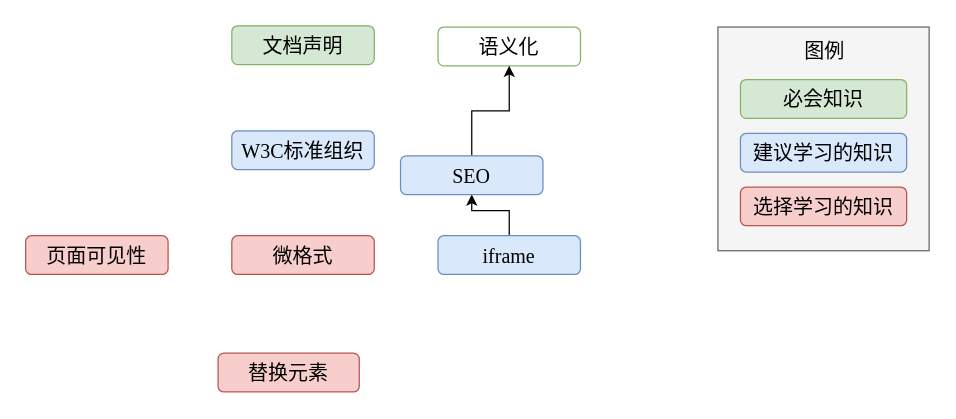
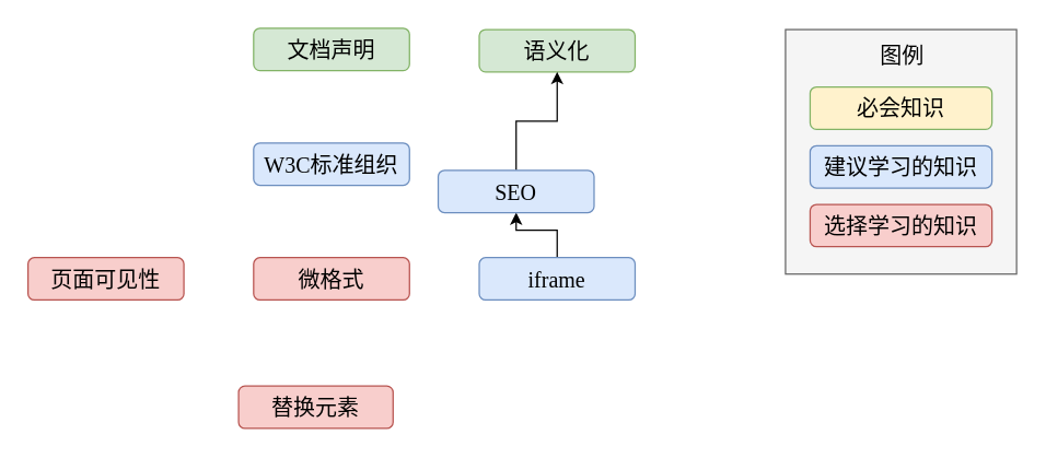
  <mxCell id="0" />
  <mxCell id="1" parent="0" />
  <mxCell id="2" value="文档声明" style="rounded=1;whiteSpace=wrap;html=1;fillColor=#d5e8d4;strokeColor=#82b366;fontSize=16;fontFamily=Roboto Mono;" parent="1" vertex="1"><mxGeometry x="185" y="20" width="114" height="31" as="geometry" /></mxCell>
- <mxCell id="3" value="语义化" style="rounded=1;whiteSpace=wrap;html=1;fillColor=#ffffff;strokeColor=#82b366;fontSize=16;fontFamily=Roboto Mono;" parent="1" vertex="1"><mxGeometry x="350" y="21" width="114" height="31" as="geometry" /></mxCell>
+ <mxCell id="3" value="语义化" style="rounded=1;whiteSpace=wrap;html=1;fillColor=#d5e8d4;strokeColor=#82b366;fontSize=16;fontFamily=Roboto Mono;" parent="1" vertex="1"><mxGeometry x="350" y="21" width="114" height="31" as="geometry" /></mxCell>
  <mxCell id="4" value="页面可见性" style="rounded=1;whiteSpace=wrap;html=1;fillColor=#f8cecc;strokeColor=#b85450;fontSize=16;fontFamily=Roboto Mono;" parent="1" vertex="1"><mxGeometry x="20" y="188" width="114" height="31" as="geometry" /></mxCell>
  <mxCell id="5" style="edgeStyle=orthogonalEdgeStyle;rounded=0;orthogonalLoop=1;jettySize=auto;html=1;entryX=0.5;entryY=1;entryDx=0;entryDy=0;fontFamily=Roboto Mono;fontSize=16;" parent="1" source="6" target="8" edge="1"><mxGeometry relative="1" as="geometry" /></mxCell>
  <mxCell id="6" value="iframe" style="rounded=1;whiteSpace=wrap;html=1;fillColor=#dae8fc;strokeColor=#6c8ebf;fontSize=16;fontFamily=Roboto Mono;" parent="1" vertex="1"><mxGeometry x="350" y="188" width="114" height="31" as="geometry" /></mxCell>
  <mxCell id="7" style="edgeStyle=orthogonalEdgeStyle;rounded=0;orthogonalLoop=1;jettySize=auto;html=1;entryX=0.5;entryY=1;entryDx=0;entryDy=0;fontFamily=Roboto Mono;fontSize=16;" parent="1" source="8" target="3" edge="1"><mxGeometry relative="1" as="geometry" /></mxCell>
  <mxCell id="8" value="SEO" style="rounded=1;whiteSpace=wrap;html=1;fillColor=#dae8fc;strokeColor=#6c8ebf;fontSize=16;fontFamily=Roboto Mono;" parent="1" vertex="1"><mxGeometry x="320" y="124" width="114" height="31" as="geometry" /></mxCell>
  <mxCell id="9" value="微格式" style="rounded=1;whiteSpace=wrap;html=1;fillColor=#f8cecc;strokeColor=#b85450;fontSize=16;fontFamily=Roboto Mono;" parent="1" vertex="1"><mxGeometry x="185" y="188" width="114" height="31" as="geometry" /></mxCell>
  <mxCell id="10" value="W3C标准组织" style="rounded=1;whiteSpace=wrap;html=1;fillColor=#dae8fc;strokeColor=#6c8ebf;fontSize=16;fontFamily=Roboto Mono;" parent="1" vertex="1"><mxGeometry x="185" y="104" width="114" height="31" as="geometry" /></mxCell>
  <mxCell id="11" value="" style="rounded=0;whiteSpace=wrap;html=1;fontFamily=Roboto Mono;fontSize=16;fillColor=#f5f5f5;strokeColor=#666666;fontColor=#333333;" parent="1" vertex="1"><mxGeometry x="574" y="21" width="169" height="179" as="geometry" /></mxCell>
  <mxCell id="12" value="图例" style="text;html=1;align=center;verticalAlign=middle;resizable=0;points=[];autosize=1;strokeColor=none;fontSize=16;fontFamily=Roboto Mono;" parent="1" vertex="1"><mxGeometry x="637.5" y="28" width="42" height="23" as="geometry" /></mxCell>
- <mxCell id="13" value="必会知识" style="rounded=1;whiteSpace=wrap;html=1;fillColor=#d5e8d4;strokeColor=#82b366;fontSize=16;fontFamily=Roboto Mono;" parent="1" vertex="1"><mxGeometry x="592" y="63" width="133" height="31" as="geometry" /></mxCell>
+ <mxCell id="13" value="必会知识" style="rounded=1;whiteSpace=wrap;html=1;fillColor=#fff2cc;strokeColor=#82b366;fontSize=16;fontFamily=Roboto Mono;" parent="1" vertex="1"><mxGeometry x="592" y="63" width="133" height="31" as="geometry" /></mxCell>
  <mxCell id="14" value="建议学习的知识" style="rounded=1;whiteSpace=wrap;html=1;fillColor=#dae8fc;strokeColor=#6c8ebf;fontSize=16;fontFamily=Roboto Mono;" parent="1" vertex="1"><mxGeometry x="592" y="106" width="133" height="31" as="geometry" /></mxCell>
  <mxCell id="15" value="选择学习的知识" style="rounded=1;whiteSpace=wrap;html=1;fillColor=#f8cecc;strokeColor=#b85450;fontSize=16;fontFamily=Roboto Mono;" parent="1" vertex="1"><mxGeometry x="592" y="149" width="133" height="31" as="geometry" /></mxCell>
  <mxCell id="16" value="替换元素" style="rounded=1;whiteSpace=wrap;html=1;fillColor=#f8cecc;strokeColor=#b85450;fontSize=16;fontFamily=Roboto Mono;" parent="1" vertex="1"><mxGeometry x="174" y="282" width="113" height="31" as="geometry" /></mxCell>
